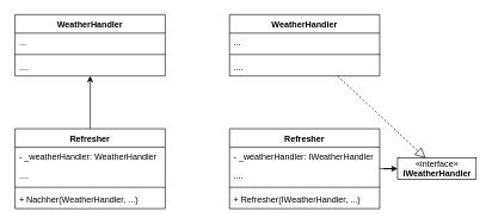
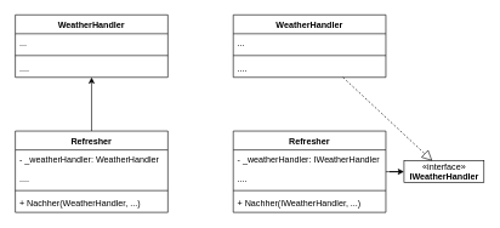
  <mxCell id="0" />
  <mxCell id="1" parent="0" />
  <mxCell id="2" style="edgeStyle=orthogonalEdgeStyle;rounded=0;orthogonalLoop=1;jettySize=auto;html=1;" edge="1" parent="1" source="3" target="8"><mxGeometry relative="1" as="geometry" /></mxCell>
  <mxCell id="3" value="Refresher" style="swimlane;fontStyle=1;align=center;verticalAlign=top;childLayout=stackLayout;horizontal=1;startSize=26;horizontalStack=0;resizeParent=1;resizeParentMax=0;resizeLast=0;collapsible=1;marginBottom=0;" vertex="1" parent="1"><mxGeometry x="20" y="180" width="210" height="112" as="geometry" /></mxCell>
  <mxCell id="4" value="- _weatherHandler: WeatherHandler" style="text;strokeColor=none;fillColor=none;align=left;verticalAlign=top;spacingLeft=4;spacingRight=4;overflow=hidden;rotatable=0;points=[[0,0.5],[1,0.5]];portConstraint=eastwest;" vertex="1" parent="3"><mxGeometry y="26" width="210" height="26" as="geometry" /></mxCell>
  <mxCell id="5" value="...." style="text;strokeColor=none;fillColor=none;align=left;verticalAlign=top;spacingLeft=4;spacingRight=4;overflow=hidden;rotatable=0;points=[[0,0.5],[1,0.5]];portConstraint=eastwest;" vertex="1" parent="3"><mxGeometry y="52" width="210" height="26" as="geometry" /></mxCell>
  <mxCell id="6" value="" style="line;strokeWidth=1;fillColor=none;align=left;verticalAlign=middle;spacingTop=-1;spacingLeft=3;spacingRight=3;rotatable=0;labelPosition=right;points=[];portConstraint=eastwest;" vertex="1" parent="3"><mxGeometry y="78" width="210" height="8" as="geometry" /></mxCell>
  <mxCell id="7" value="+ Nachher(WeatherHandler, ...)" style="text;strokeColor=none;fillColor=none;align=left;verticalAlign=top;spacingLeft=4;spacingRight=4;overflow=hidden;rotatable=0;points=[[0,0.5],[1,0.5]];portConstraint=eastwest;" vertex="1" parent="3"><mxGeometry y="86" width="210" height="26" as="geometry" /></mxCell>
  <mxCell id="8" value="WeatherHandler" style="swimlane;fontStyle=1;align=center;verticalAlign=top;childLayout=stackLayout;horizontal=1;startSize=26;horizontalStack=0;resizeParent=1;resizeParentMax=0;resizeLast=0;collapsible=1;marginBottom=0;" vertex="1" parent="1"><mxGeometry x="20" y="20" width="210" height="86" as="geometry" /></mxCell>
  <mxCell id="9" value="..." style="text;strokeColor=none;fillColor=none;align=left;verticalAlign=top;spacingLeft=4;spacingRight=4;overflow=hidden;rotatable=0;points=[[0,0.5],[1,0.5]];portConstraint=eastwest;" vertex="1" parent="8"><mxGeometry y="26" width="210" height="26" as="geometry" /></mxCell>
  <mxCell id="10" value="" style="line;strokeWidth=1;fillColor=none;align=left;verticalAlign=middle;spacingTop=-1;spacingLeft=3;spacingRight=3;rotatable=0;labelPosition=right;points=[];portConstraint=eastwest;" vertex="1" parent="8"><mxGeometry y="52" width="210" height="8" as="geometry" /></mxCell>
  <mxCell id="11" value="...." style="text;strokeColor=none;fillColor=none;align=left;verticalAlign=top;spacingLeft=4;spacingRight=4;overflow=hidden;rotatable=0;points=[[0,0.5],[1,0.5]];portConstraint=eastwest;" vertex="1" parent="8"><mxGeometry y="60" width="210" height="26" as="geometry" /></mxCell>
  <mxCell id="12" style="edgeStyle=orthogonalEdgeStyle;rounded=0;orthogonalLoop=1;jettySize=auto;html=1;" edge="1" parent="1" source="13" target="22"><mxGeometry relative="1" as="geometry" /></mxCell>
  <mxCell id="13" value="Refresher" style="swimlane;fontStyle=1;align=center;verticalAlign=top;childLayout=stackLayout;horizontal=1;startSize=26;horizontalStack=0;resizeParent=1;resizeParentMax=0;resizeLast=0;collapsible=1;marginBottom=0;" vertex="1" parent="1"><mxGeometry x="320" y="180" width="210" height="112" as="geometry" /></mxCell>
  <mxCell id="14" value="- _weatherHandler: IWeatherHandler" style="text;strokeColor=none;fillColor=none;align=left;verticalAlign=top;spacingLeft=4;spacingRight=4;overflow=hidden;rotatable=0;points=[[0,0.5],[1,0.5]];portConstraint=eastwest;" vertex="1" parent="13"><mxGeometry y="26" width="210" height="26" as="geometry" /></mxCell>
  <mxCell id="15" value="...." style="text;strokeColor=none;fillColor=none;align=left;verticalAlign=top;spacingLeft=4;spacingRight=4;overflow=hidden;rotatable=0;points=[[0,0.5],[1,0.5]];portConstraint=eastwest;" vertex="1" parent="13"><mxGeometry y="52" width="210" height="26" as="geometry" /></mxCell>
  <mxCell id="16" value="" style="line;strokeWidth=1;fillColor=none;align=left;verticalAlign=middle;spacingTop=-1;spacingLeft=3;spacingRight=3;rotatable=0;labelPosition=right;points=[];portConstraint=eastwest;" vertex="1" parent="13"><mxGeometry y="78" width="210" height="8" as="geometry" /></mxCell>
- <mxCell id="17" value="+ Refresher(IWeatherHandler, ...)" style="text;strokeColor=none;fillColor=none;align=left;verticalAlign=top;spacingLeft=4;spacingRight=4;overflow=hidden;rotatable=0;points=[[0,0.5],[1,0.5]];portConstraint=eastwest;" vertex="1" parent="13"><mxGeometry y="86" width="210" height="26" as="geometry" /></mxCell>
+ <mxCell id="17" value="+ Nachher(IWeatherHandler, ...)" style="text;strokeColor=none;fillColor=none;align=left;verticalAlign=top;spacingLeft=4;spacingRight=4;overflow=hidden;rotatable=0;points=[[0,0.5],[1,0.5]];portConstraint=eastwest;" vertex="1" parent="13"><mxGeometry y="86" width="210" height="26" as="geometry" /></mxCell>
  <mxCell id="18" value="WeatherHandler" style="swimlane;fontStyle=1;align=center;verticalAlign=top;childLayout=stackLayout;horizontal=1;startSize=26;horizontalStack=0;resizeParent=1;resizeParentMax=0;resizeLast=0;collapsible=1;marginBottom=0;" vertex="1" parent="1"><mxGeometry x="320" y="20" width="210" height="86" as="geometry" /></mxCell>
  <mxCell id="19" value="..." style="text;strokeColor=none;fillColor=none;align=left;verticalAlign=top;spacingLeft=4;spacingRight=4;overflow=hidden;rotatable=0;points=[[0,0.5],[1,0.5]];portConstraint=eastwest;" vertex="1" parent="18"><mxGeometry y="26" width="210" height="26" as="geometry" /></mxCell>
  <mxCell id="20" value="" style="line;strokeWidth=1;fillColor=none;align=left;verticalAlign=middle;spacingTop=-1;spacingLeft=3;spacingRight=3;rotatable=0;labelPosition=right;points=[];portConstraint=eastwest;" vertex="1" parent="18"><mxGeometry y="52" width="210" height="8" as="geometry" /></mxCell>
  <mxCell id="21" value="...." style="text;strokeColor=none;fillColor=none;align=left;verticalAlign=top;spacingLeft=4;spacingRight=4;overflow=hidden;rotatable=0;points=[[0,0.5],[1,0.5]];portConstraint=eastwest;" vertex="1" parent="18"><mxGeometry y="60" width="210" height="26" as="geometry" /></mxCell>
  <mxCell id="22" value="«interface»&lt;br&gt;&lt;b&gt;IWeatherHandler&lt;/b&gt;" style="html=1;" vertex="1" parent="1"><mxGeometry x="555" y="221" width="110" height="30" as="geometry" /></mxCell>
  <mxCell id="23" value="" style="endArrow=block;dashed=1;endFill=0;endSize=12;html=1;" edge="1" parent="1" source="18" target="22"><mxGeometry width="160" relative="1" as="geometry"><mxPoint x="280" y="310" as="sourcePoint" /><mxPoint x="440" y="310" as="targetPoint" /></mxGeometry></mxCell>
